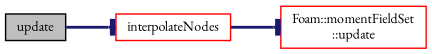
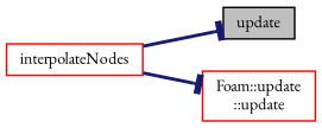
  digraph {
    fontname="EB Garamond"
    rankdir=LR
    node [color=red fontname="EB Garamond" fontsize=10 shape=record]
    edge [arrowhead=tee color=midnightblue fontname="EB Garamond" fontsize=10 labelfontname=Helvetica labelfontsize=10 style=bold]
    n1 [color=black fillcolor=grey75 fontcolor=black height=0.2 label=update style=filled width=0.4]
    n2 [height=0.2 label=interpolateNodes width=0.4]
-   n3 [height=0.2 label="Foam::momentFieldSet\l::update" width=0.4]
-   n1 -> n2
+   n3 [height=0.2 label="Foam::update\l::update" width=0.4]
+   n2 -> n1
    n2 -> n3
  }
